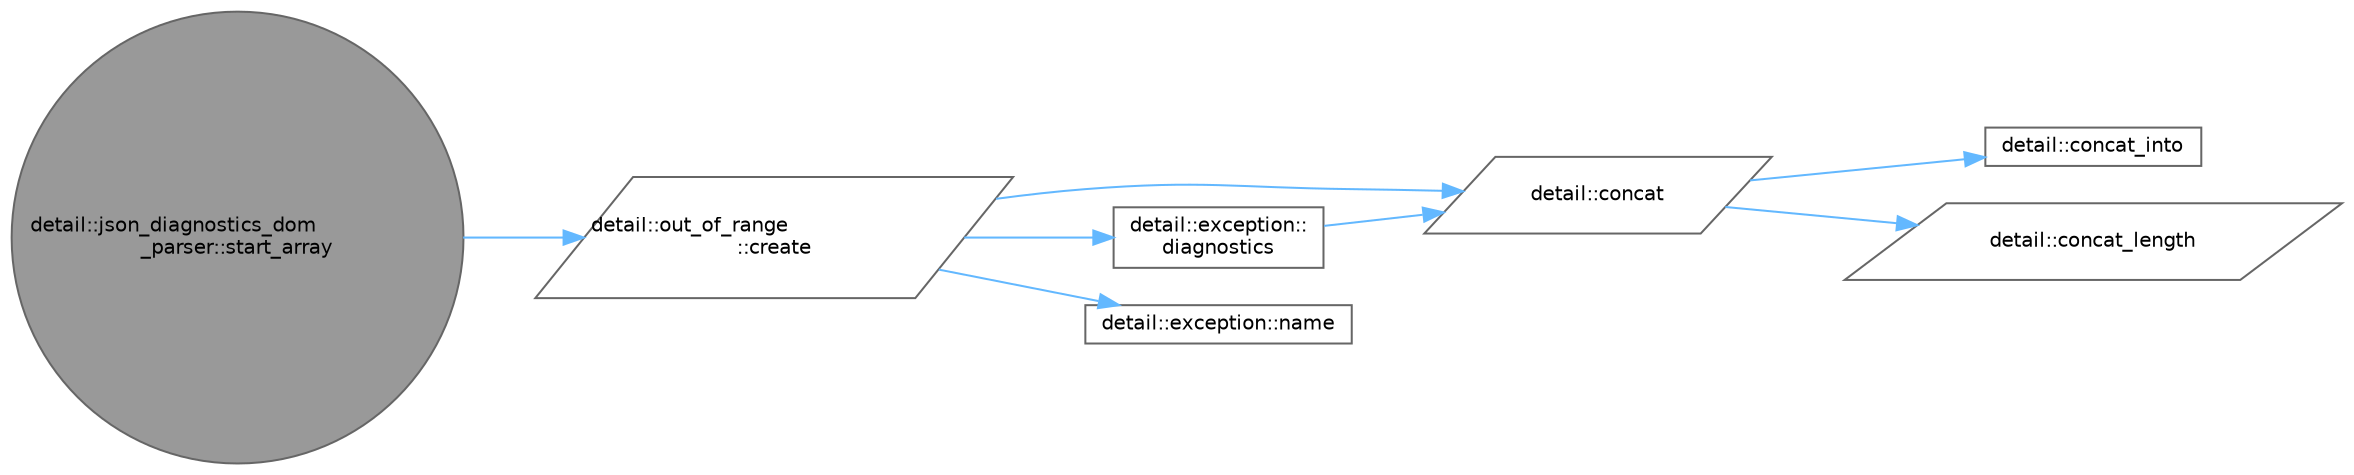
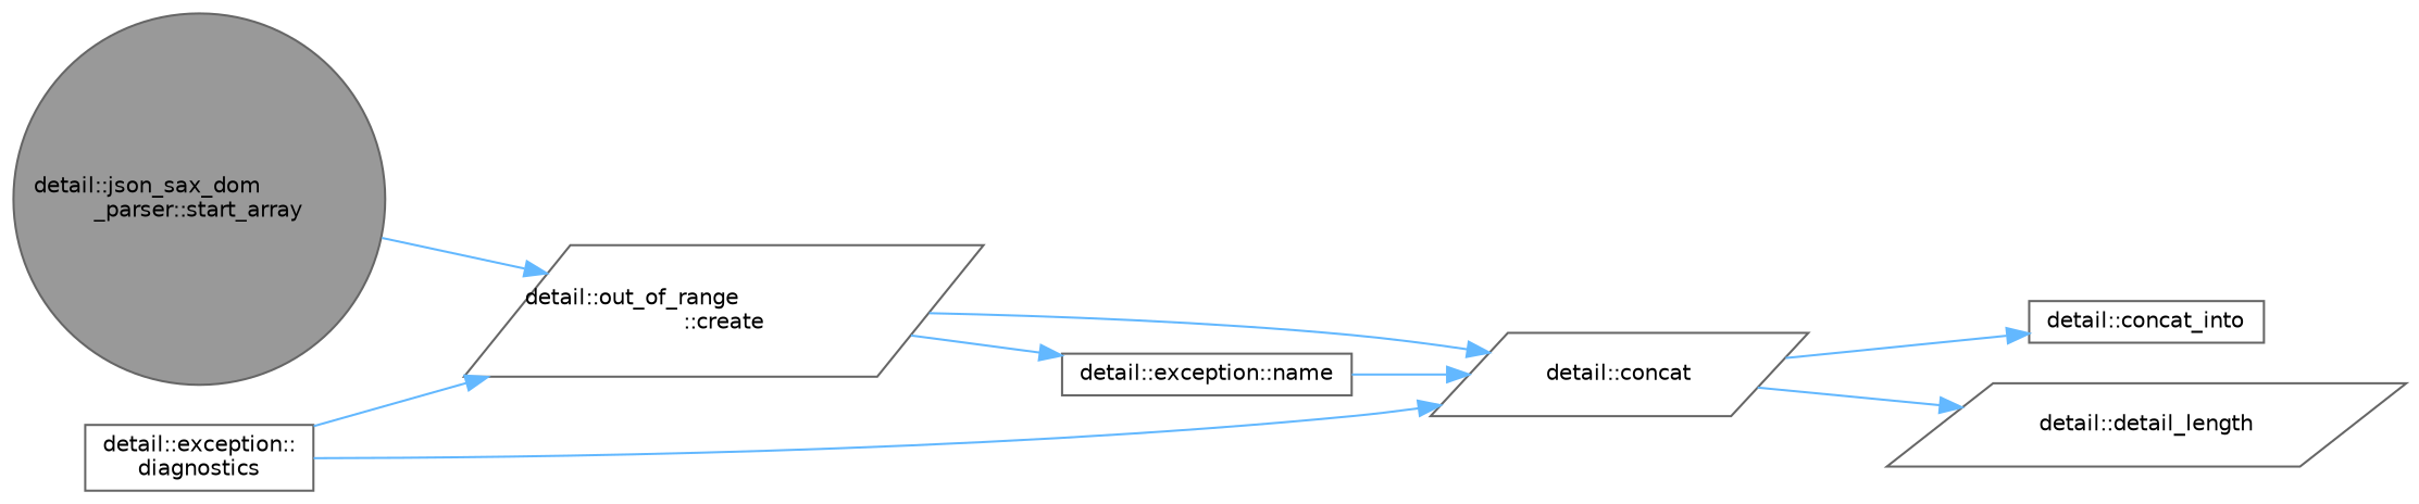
  digraph {
    rankdir=LR
    node [color=grey40 fillcolor=white fontname=Helvetica fontsize=10 shape=parallelogram style=filled]
    edge [color=steelblue1 fontname=Helvetica fontsize=10 labelfontname=Helvetica labelfontsize=10 style=solid]
-   n1 [color=gray40 fillcolor=grey60 fontcolor=black height=0.2 label="detail::json_diagnostics_dom\l_parser::start_array" shape=circle width=0.4]
+   n1 [color=gray40 fillcolor=grey60 fontcolor=black height=0.2 label="detail::json_sax_dom\l_parser::start_array" shape=circle width=0.4]
    n2 [height=0.2 label="detail::out_of_range\l::create" width=0.4]
    n3 [height=0.2 label="detail::concat" width=0.4]
    n4 [height=0.2 label="detail::concat_into" shape=box width=0.4]
-   n5 [height=0.2 label="detail::concat_length" width=0.4]
+   n5 [height=0.2 label="detail::detail_length" width=0.4]
    n6 [height=0.2 label="detail::exception::\ldiagnostics" shape=box width=0.4]
    n7 [height=0.2 label="detail::exception::name" shape=box width=0.4]
    n1 -> n2
    n2 -> n3
-   n2 -> n6
+   n6 -> n2
    n2 -> n7
    n3 -> n4
    n3 -> n5
    n6 -> n3
+   n7 -> n3
  }
